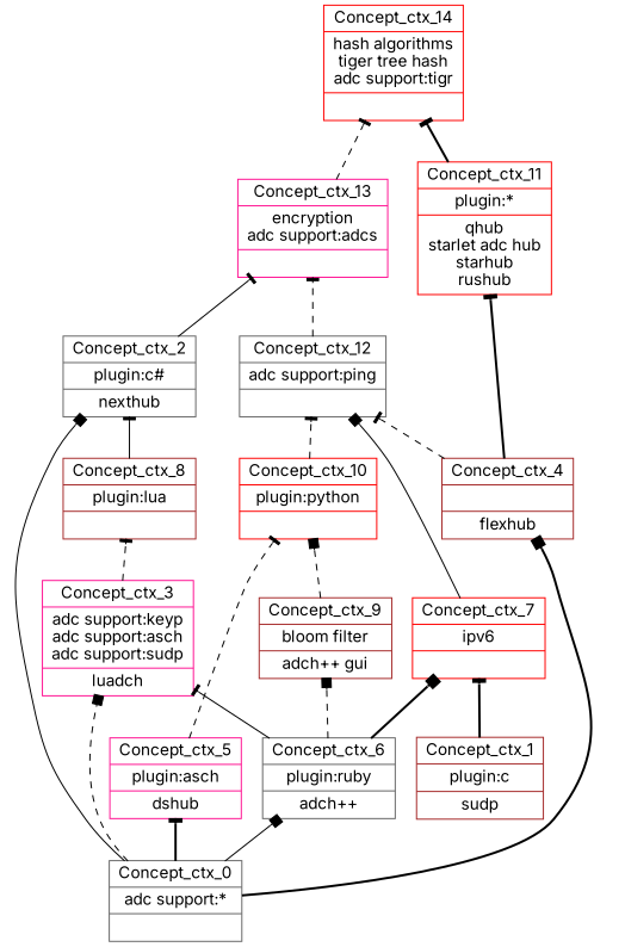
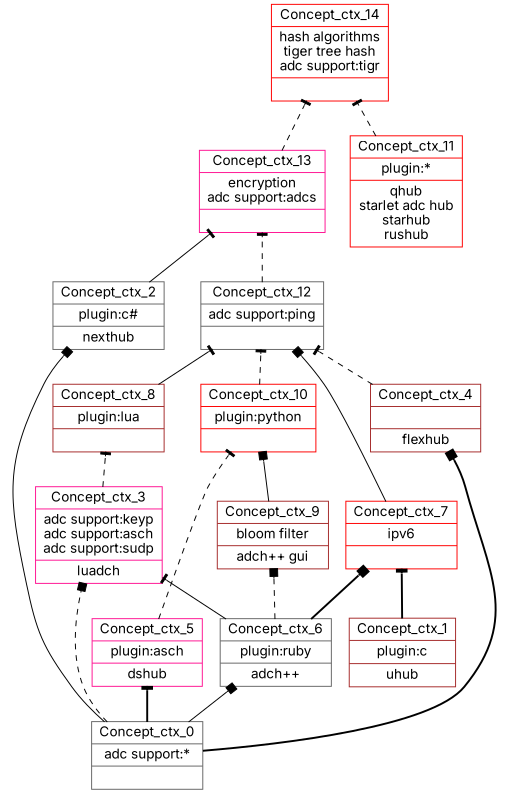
  digraph {
    fontname=Inter
    rankdir=BT
    node [color=gray40 fontname=Inter shape=record]
    edge [arrowhead=tee fontname=Inter style=dashed]
    n1 [label="{Concept_ctx_2|plugin:c#\n|nexthub\n}"]
    n2 [color=deeppink label="{Concept_ctx_13|encryption\nadc support:adcs\n|}"]
-   n3 [color=brown label="{Concept_ctx_1|plugin:c\n|sudp\n}"]
+   n3 [color=brown label="{Concept_ctx_1|plugin:c\n|uhub\n}"]
    n4 [color=red label="{Concept_ctx_7|ipv6\n|}"]
    n5 [color=deeppink label="{Concept_ctx_3|adc support:keyp\nadc support:asch\nadc support:sudp\n|luadch\n}"]
    n6 [color=brown label="{Concept_ctx_8|plugin:lua\n|}"]
    n7 [label="{Concept_ctx_6|plugin:ruby\n|adch++\n}"]
    n8 [color=brown label="{Concept_ctx_9|bloom filter\n|adch++ gui\n}"]
    n9 [color=deeppink label="{Concept_ctx_5|plugin:asch\n|dshub\n}"]
    n10 [color=red label="{Concept_ctx_10|plugin:python\n|}"]
    n11 [color=brown label="{Concept_ctx_4||flexhub\n}"]
    n12 [color=red label="{Concept_ctx_11|plugin:*\n|qhub\nstarlet adc hub\nstarhub\nrushub\n}"]
    n13 [label="{Concept_ctx_12|adc support:ping\n|}"]
    n14 [color=red label="{Concept_ctx_14|hash algorithms\ntiger tree hash\nadc support:tigr\n|}"]
    n15 [label="{Concept_ctx_0|adc support:*\n|}"]
    subgraph sub_1 {
      label=ctx
      n1
      n2
      n3
      n4
      n5
      n6
      n7
      n8
      n9
      n10
      n11
      n12
      n13
      n14
      n15
    }
    n1 -> n2 [style=solid]
    n2 -> n14
    n3 -> n4 [style=bold]
    n4 -> n13 [arrowhead=box style=solid]
    n5 -> n6
-   n6 -> n1 [style=solid]
+   n6 -> n13 [style=solid]
    n7 -> n4 [arrowhead=box style=bold]
    n7 -> n5 [style=solid]
    n7 -> n8 [arrowhead=box]
-   n8 -> n10 [arrowhead=box]
+   n8 -> n10 [arrowhead=box style=solid]
    n9 -> n10
    n10 -> n13
-   n11 -> n12 [style=bold]
    n11 -> n13
-   n12 -> n14 [style=bold]
+   n12 -> n14
    n13 -> n2
    n15 -> n1 [arrowhead=box style=solid]
    n15 -> n5 [arrowhead=box]
    n15 -> n7 [arrowhead=box style=solid]
    n15 -> n9 [style=bold]
    n15 -> n11 [arrowhead=box style=bold]
  }
